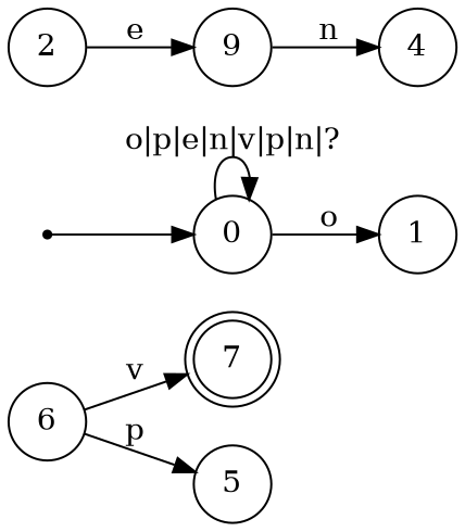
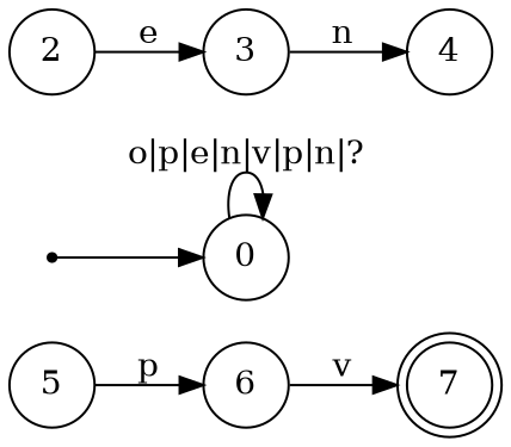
  digraph {
    fontname="DejaVu Serif"
    rankdir=LR
    node [fontname="DejaVu Serif" shape=circle]
    edge [fontname="DejaVu Serif"]
    7 [shape=doublecircle]
    qi [shape=point]
    0
-   1
    2
-   3 [label=9]
+   3
    4
    5
    6
    qi -> 0
    0 -> 0 [label="o|p|e|n|v|p|n|?"]
-   0 -> 1 [label=o]
    2 -> 3 [label=e]
    3 -> 4 [label=n]
-   6 -> 5 [label=p]
+   5 -> 6 [label=p]
    6 -> 7 [label=v]
  }
